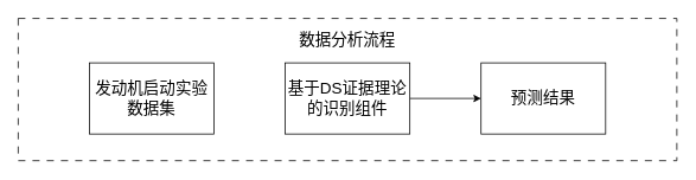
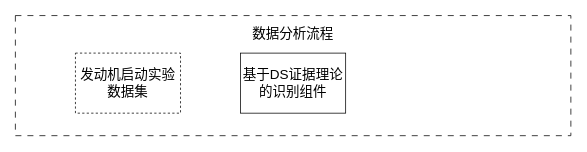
  <mxCell id="0" />
  <mxCell id="1" parent="0" />
  <mxCell id="2" value="" style="verticalLabelPosition=bottom;verticalAlign=top;html=1;shape=mxgraph.basic.rect;fillColor2=none;strokeWidth=1;size=20;indent=5;dashed=1;dashPattern=8 8;" vertex="1" parent="1"><mxGeometry x="20" y="20" width="740" height="160" as="geometry" /></mxCell>
- <mxCell id="3" value="&lt;font style=&quot;font-size: 18px;&quot;&gt;发动机启动实验数据集&lt;/font&gt;" style="rounded=0;whiteSpace=wrap;html=1;" vertex="1" parent="1"><mxGeometry x="100" y="70" width="140" height="80" as="geometry" /></mxCell>
- <mxCell id="4" style="edgeStyle=orthogonalEdgeStyle;rounded=0;orthogonalLoop=1;jettySize=auto;html=1;exitX=1;exitY=0.5;exitDx=0;exitDy=0;" edge="1" parent="1" source="5" target="6"><mxGeometry relative="1" as="geometry" /></mxCell>
+ <mxCell id="3" value="&lt;font style=&quot;font-size: 18px;&quot;&gt;发动机启动实验数据集&lt;/font&gt;" style="rounded=0;whiteSpace=wrap;html=1;dashed=1;" vertex="1" parent="1"><mxGeometry x="100" y="70" width="140" height="80" as="geometry" /></mxCell>
  <mxCell id="5" value="&lt;font style=&quot;font-size: 18px;&quot;&gt;基于DS证据理论的识别组件&lt;/font&gt;" style="rounded=0;whiteSpace=wrap;html=1;" vertex="1" parent="1"><mxGeometry x="320" y="70" width="140" height="80" as="geometry" /></mxCell>
- <mxCell id="6" value="&lt;font style=&quot;font-size: 18px;&quot;&gt;预测结果&lt;/font&gt;" style="rounded=0;whiteSpace=wrap;html=1;" vertex="1" parent="1"><mxGeometry x="540" y="70" width="140" height="80" as="geometry" /></mxCell>
  <mxCell id="7" value="&lt;font style=&quot;font-size: 18px;&quot;&gt;数据分析流程&lt;/font&gt;" style="text;html=1;align=center;verticalAlign=middle;whiteSpace=wrap;rounded=0;" vertex="1" parent="1"><mxGeometry x="310" y="30" width="160" height="30" as="geometry" /></mxCell>
